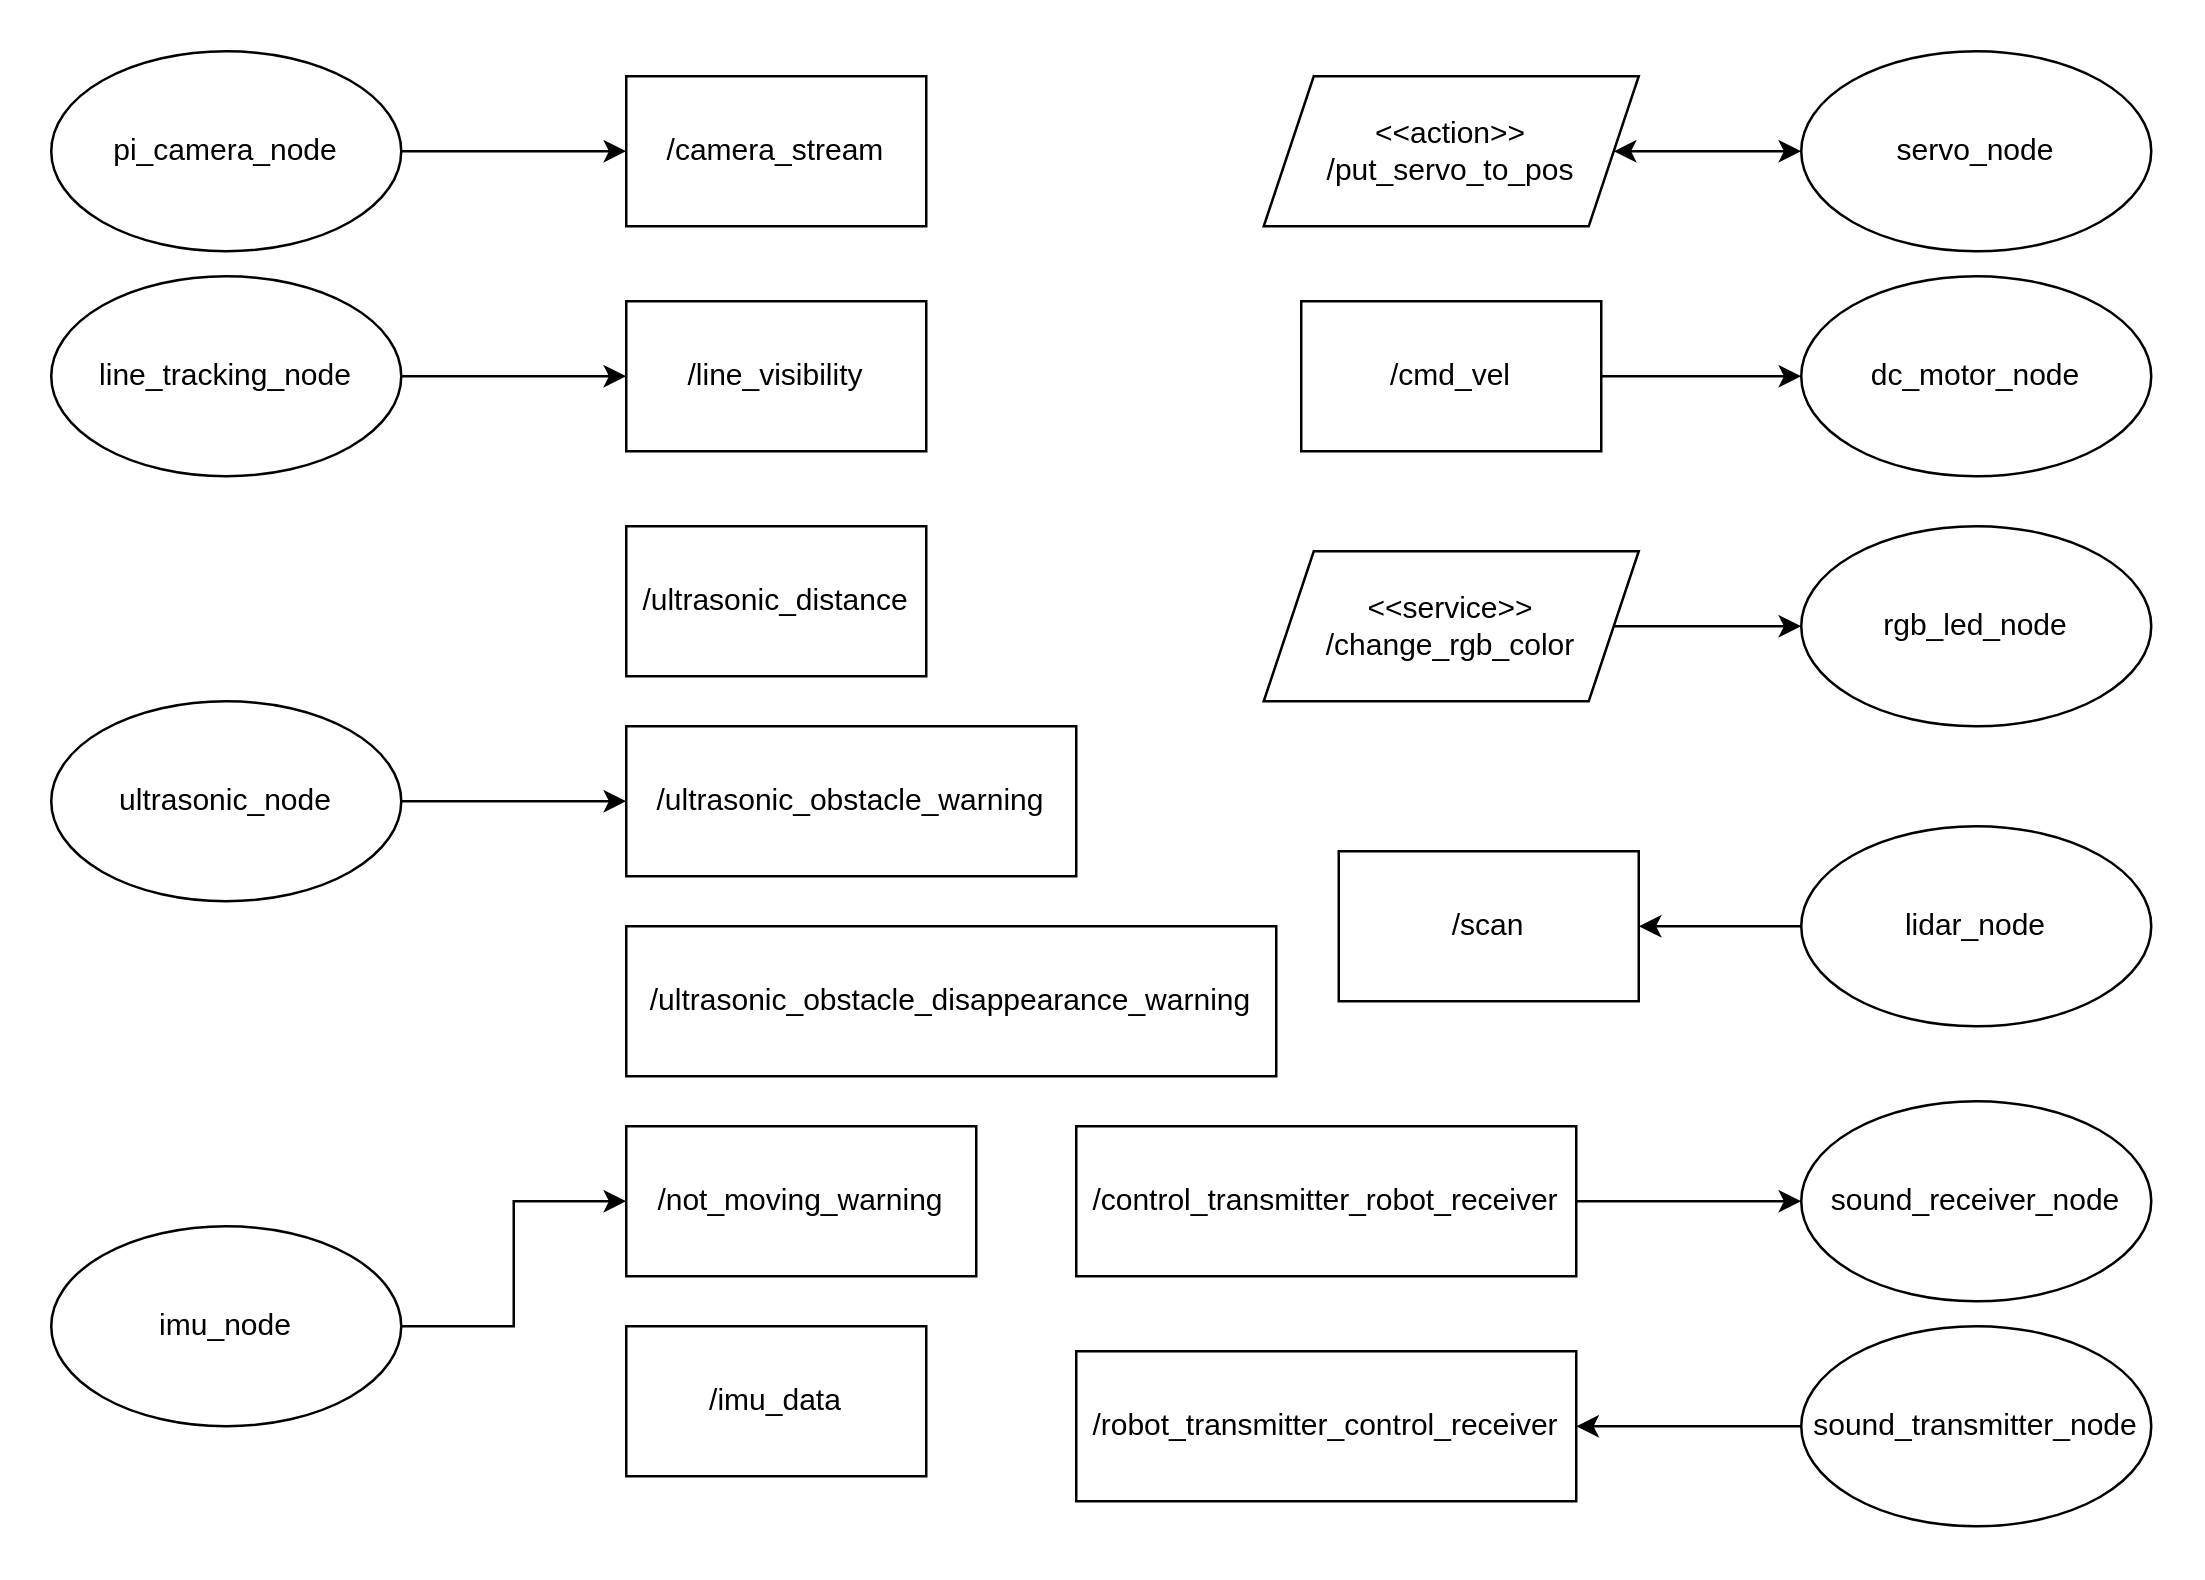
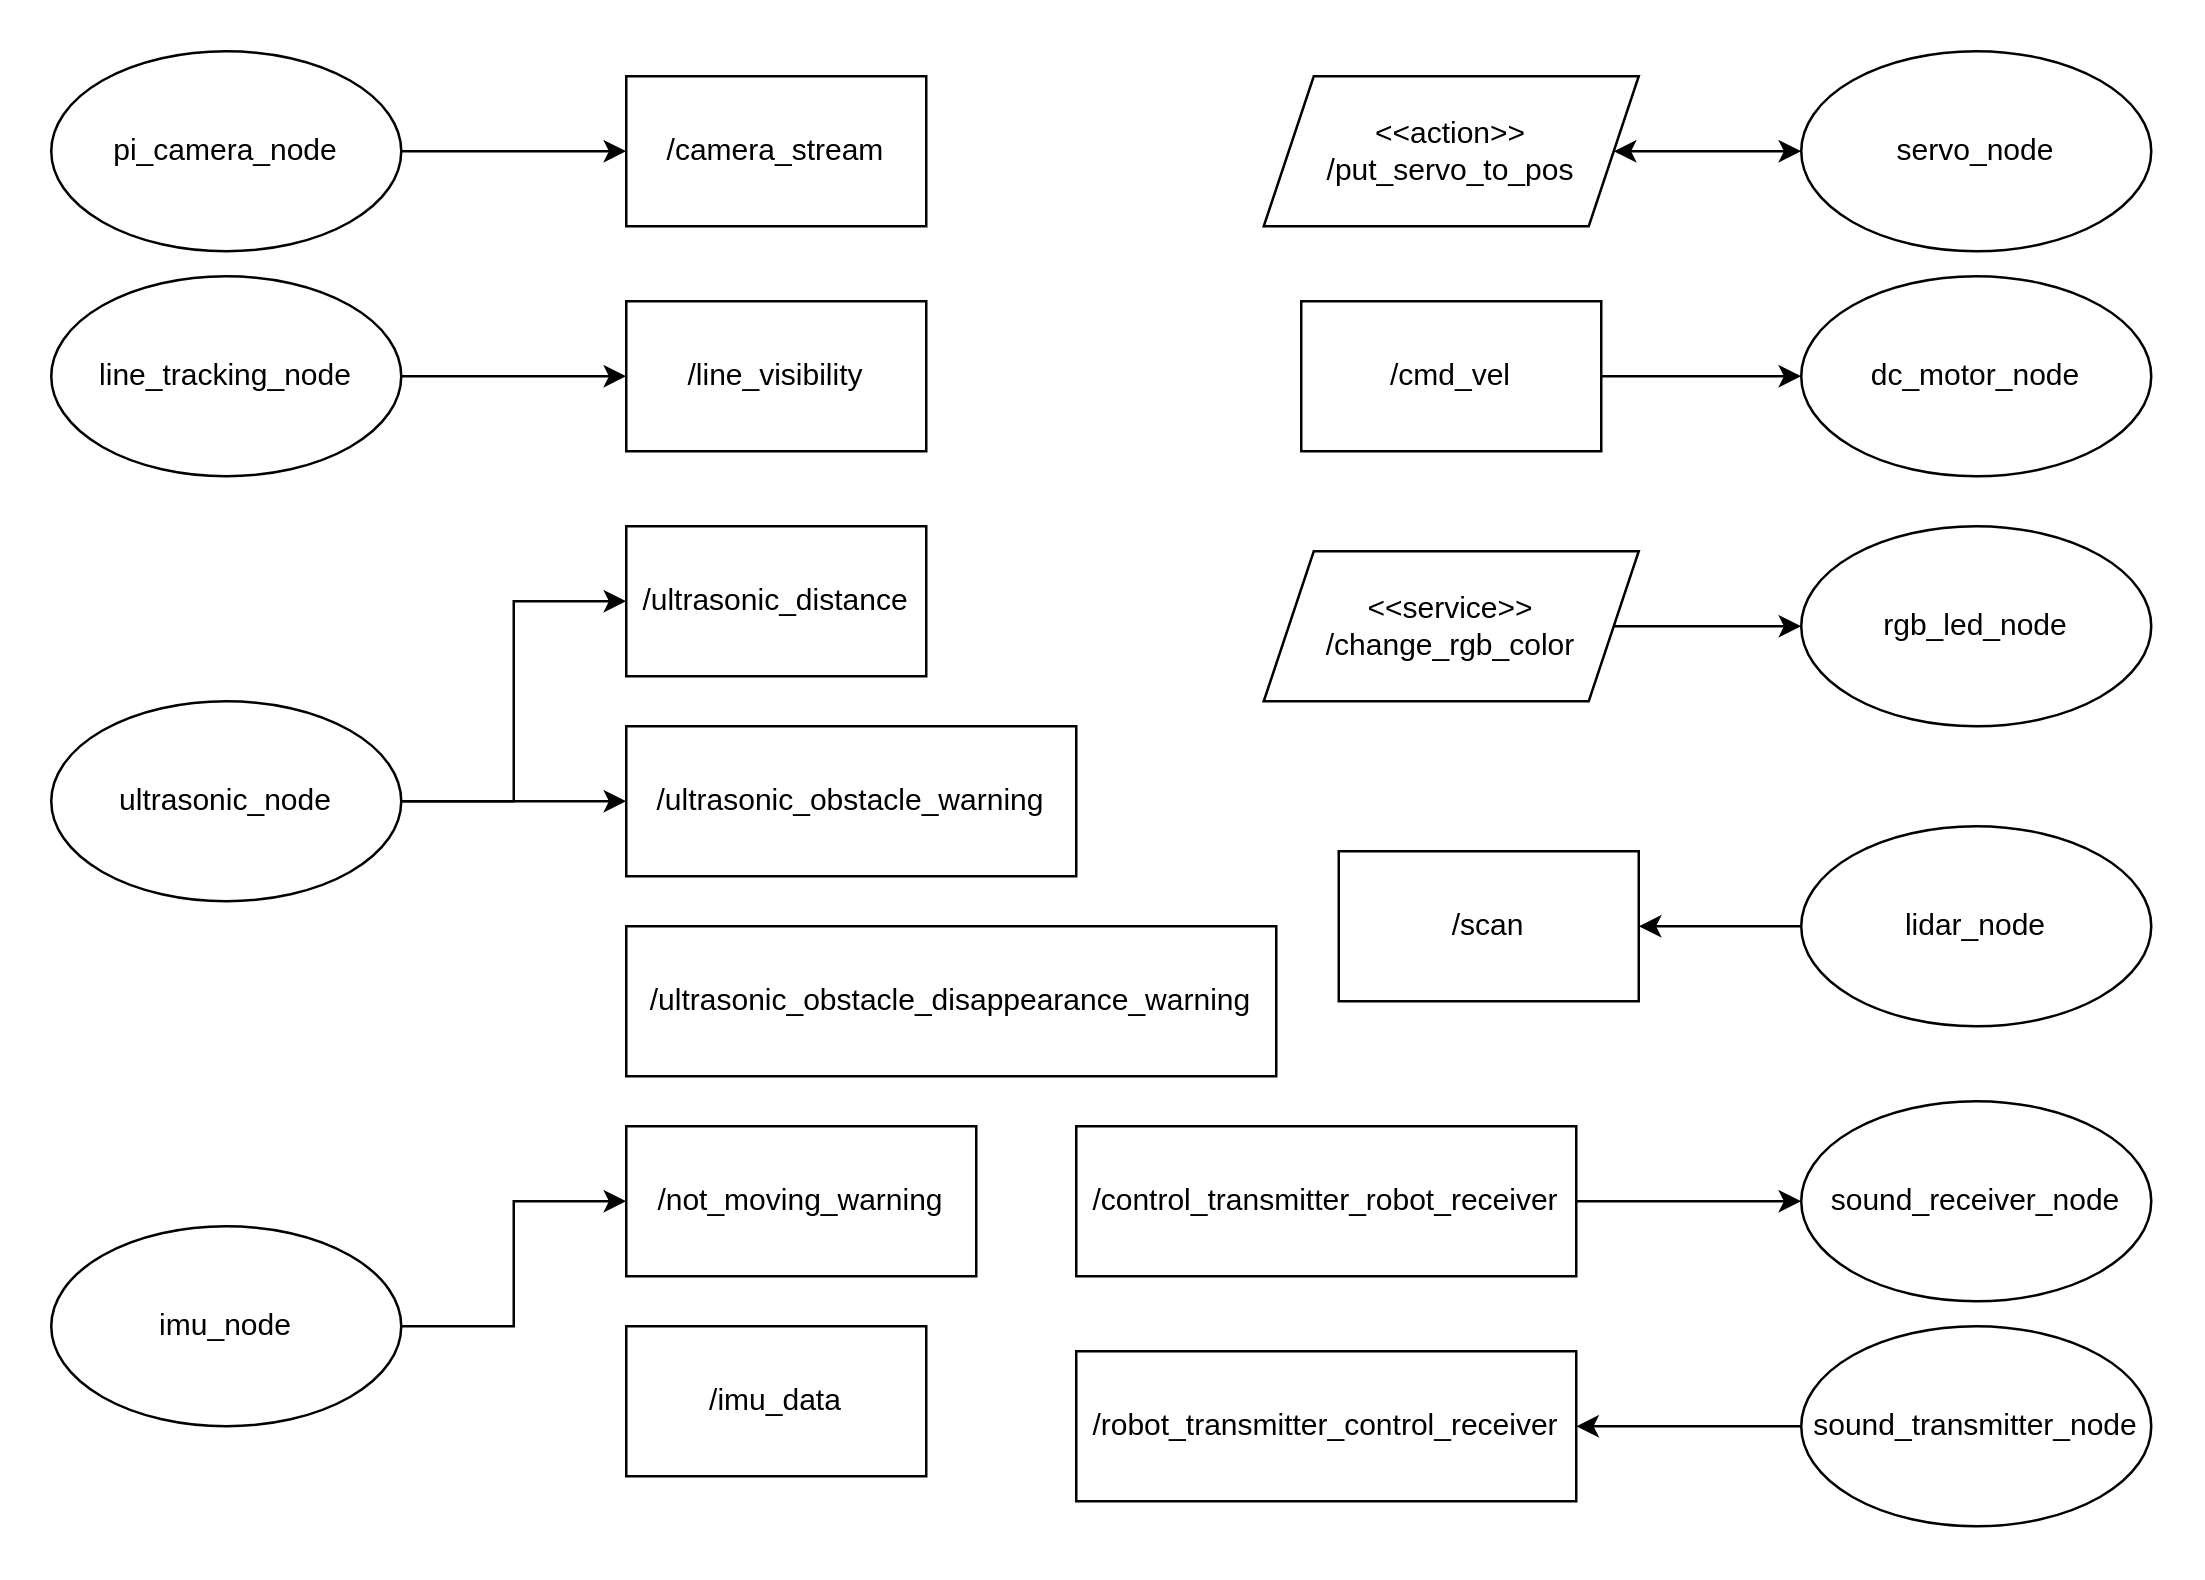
  <mxCell id="0" />
  <mxCell id="1" parent="0" />
  <mxCell id="2" value="&lt;div&gt;rgb_led_node&lt;/div&gt;" style="ellipse;whiteSpace=wrap;html=1;" vertex="1" parent="1"><mxGeometry x="720" y="210" width="140" height="80" as="geometry" /></mxCell>
  <mxCell id="3" value="dc_motor_node" style="ellipse;whiteSpace=wrap;html=1;" vertex="1" parent="1"><mxGeometry x="720" y="110" width="140" height="80" as="geometry" /></mxCell>
  <mxCell id="4" style="edgeStyle=orthogonalEdgeStyle;rounded=0;orthogonalLoop=1;jettySize=auto;html=1;entryX=0;entryY=0.5;entryDx=0;entryDy=0;" edge="1" parent="1" source="5" target="21"><mxGeometry relative="1" as="geometry" /></mxCell>
  <mxCell id="5" value="line_tracking_node" style="ellipse;whiteSpace=wrap;html=1;" vertex="1" parent="1"><mxGeometry x="20" y="110" width="140" height="80" as="geometry" /></mxCell>
  <mxCell id="6" value="servo_node" style="ellipse;whiteSpace=wrap;html=1;" vertex="1" parent="1"><mxGeometry x="720" y="20" width="140" height="80" as="geometry" /></mxCell>
+ <mxCell id="7" style="edgeStyle=orthogonalEdgeStyle;rounded=0;orthogonalLoop=1;jettySize=auto;html=1;entryX=0;entryY=0.5;entryDx=0;entryDy=0;" edge="1" parent="1" source="9" target="20"><mxGeometry relative="1" as="geometry" /></mxCell>
  <mxCell id="8" style="edgeStyle=orthogonalEdgeStyle;rounded=0;orthogonalLoop=1;jettySize=auto;html=1;entryX=0;entryY=0.5;entryDx=0;entryDy=0;" edge="1" parent="1" source="9" target="22"><mxGeometry relative="1" as="geometry" /></mxCell>
  <mxCell id="9" value="ultrasonic_node" style="ellipse;whiteSpace=wrap;html=1;" vertex="1" parent="1"><mxGeometry x="20" y="280" width="140" height="80" as="geometry" /></mxCell>
  <mxCell id="10" style="edgeStyle=orthogonalEdgeStyle;rounded=0;orthogonalLoop=1;jettySize=auto;html=1;entryX=1;entryY=0.5;entryDx=0;entryDy=0;" edge="1" parent="1" source="11" target="29"><mxGeometry relative="1" as="geometry" /></mxCell>
  <mxCell id="11" value="sound_transmitter_node" style="ellipse;whiteSpace=wrap;html=1;" vertex="1" parent="1"><mxGeometry x="720" y="530" width="140" height="80" as="geometry" /></mxCell>
  <mxCell id="12" style="edgeStyle=orthogonalEdgeStyle;rounded=0;orthogonalLoop=1;jettySize=auto;html=1;entryX=0;entryY=0.5;entryDx=0;entryDy=0;" edge="1" parent="1" source="13" target="19"><mxGeometry relative="1" as="geometry" /></mxCell>
  <mxCell id="13" value="pi_camera_node" style="ellipse;whiteSpace=wrap;html=1;" vertex="1" parent="1"><mxGeometry x="20" y="20" width="140" height="80" as="geometry" /></mxCell>
  <mxCell id="14" style="edgeStyle=orthogonalEdgeStyle;rounded=0;orthogonalLoop=1;jettySize=auto;html=1;entryX=0;entryY=0.5;entryDx=0;entryDy=0;" edge="1" parent="1" source="15" target="25"><mxGeometry relative="1" as="geometry" /></mxCell>
  <mxCell id="15" value="imu_node" style="ellipse;whiteSpace=wrap;html=1;" vertex="1" parent="1"><mxGeometry x="20" y="490" width="140" height="80" as="geometry" /></mxCell>
  <mxCell id="16" value="sound_receiver_node" style="ellipse;whiteSpace=wrap;html=1;" vertex="1" parent="1"><mxGeometry x="720" y="440" width="140" height="80" as="geometry" /></mxCell>
  <mxCell id="17" style="edgeStyle=orthogonalEdgeStyle;rounded=0;orthogonalLoop=1;jettySize=auto;html=1;" edge="1" parent="1" source="18" target="26"><mxGeometry relative="1" as="geometry" /></mxCell>
  <mxCell id="18" value="lidar_node" style="ellipse;whiteSpace=wrap;html=1;" vertex="1" parent="1"><mxGeometry x="720" y="330" width="140" height="80" as="geometry" /></mxCell>
  <mxCell id="19" value="/camera_stream" style="rounded=0;whiteSpace=wrap;html=1;" vertex="1" parent="1"><mxGeometry x="250" y="30" width="120" height="60" as="geometry" /></mxCell>
  <mxCell id="20" value="/ultrasonic_distance" style="rounded=0;whiteSpace=wrap;html=1;" vertex="1" parent="1"><mxGeometry x="250" y="210" width="120" height="60" as="geometry" /></mxCell>
  <mxCell id="21" value="/line_visibility" style="rounded=0;whiteSpace=wrap;html=1;" vertex="1" parent="1"><mxGeometry x="250" y="120" width="120" height="60" as="geometry" /></mxCell>
  <mxCell id="22" value="/ultrasonic_obstacle_warning" style="rounded=0;whiteSpace=wrap;html=1;" vertex="1" parent="1"><mxGeometry x="250" y="290" width="180" height="60" as="geometry" /></mxCell>
  <mxCell id="23" value="/ultrasonic_obstacle_disappearance_warning" style="rounded=0;whiteSpace=wrap;html=1;" vertex="1" parent="1"><mxGeometry x="250" y="370" width="260" height="60" as="geometry" /></mxCell>
  <mxCell id="24" value="/imu_data" style="rounded=0;whiteSpace=wrap;html=1;" vertex="1" parent="1"><mxGeometry x="250" y="530" width="120" height="60" as="geometry" /></mxCell>
  <mxCell id="25" value="/not_moving_warning" style="rounded=0;whiteSpace=wrap;html=1;" vertex="1" parent="1"><mxGeometry x="250" y="450" width="140" height="60" as="geometry" /></mxCell>
  <mxCell id="26" value="/scan" style="rounded=0;whiteSpace=wrap;html=1;" vertex="1" parent="1"><mxGeometry x="535" y="340" width="120" height="60" as="geometry" /></mxCell>
  <mxCell id="27" style="edgeStyle=orthogonalEdgeStyle;rounded=0;orthogonalLoop=1;jettySize=auto;html=1;entryX=0;entryY=0.5;entryDx=0;entryDy=0;" edge="1" parent="1" source="28" target="16"><mxGeometry relative="1" as="geometry" /></mxCell>
  <mxCell id="28" value="/control_transmitter_robot_receiver" style="rounded=0;whiteSpace=wrap;html=1;" vertex="1" parent="1"><mxGeometry x="430" y="450" width="200" height="60" as="geometry" /></mxCell>
  <mxCell id="29" value="/&lt;span style=&quot;background-color: initial;&quot;&gt;robot_transmitter_control_receiver&lt;/span&gt;" style="rounded=0;whiteSpace=wrap;html=1;" vertex="1" parent="1"><mxGeometry x="430" y="540" width="200" height="60" as="geometry" /></mxCell>
  <mxCell id="30" style="edgeStyle=orthogonalEdgeStyle;rounded=0;orthogonalLoop=1;jettySize=auto;html=1;entryX=0;entryY=0.5;entryDx=0;entryDy=0;" edge="1" parent="1" source="31" target="3"><mxGeometry relative="1" as="geometry" /></mxCell>
  <mxCell id="31" value="/cmd_vel" style="rounded=0;whiteSpace=wrap;html=1;" vertex="1" parent="1"><mxGeometry x="520" y="120" width="120" height="60" as="geometry" /></mxCell>
  <mxCell id="32" style="edgeStyle=orthogonalEdgeStyle;rounded=0;orthogonalLoop=1;jettySize=auto;html=1;entryX=0;entryY=0.5;entryDx=0;entryDy=0;startArrow=classic;startFill=1;" edge="1" parent="1" source="33" target="6"><mxGeometry relative="1" as="geometry" /></mxCell>
  <mxCell id="33" value="&lt;div&gt;&amp;lt;&amp;lt;action&amp;gt;&amp;gt;&lt;/div&gt;/put_servo_to_pos" style="shape=parallelogram;perimeter=parallelogramPerimeter;whiteSpace=wrap;html=1;fixedSize=1;" vertex="1" parent="1"><mxGeometry x="505" y="30" width="150" height="60" as="geometry" /></mxCell>
  <mxCell id="34" value="" style="edgeStyle=orthogonalEdgeStyle;rounded=0;orthogonalLoop=1;jettySize=auto;html=1;" edge="1" parent="1" source="35" target="2"><mxGeometry relative="1" as="geometry" /></mxCell>
  <mxCell id="35" value="&lt;div&gt;&amp;lt;&amp;lt;service&amp;gt;&amp;gt;&lt;/div&gt;&lt;div&gt;&lt;span style=&quot;background-color: initial;&quot;&gt;/change_rgb_color&lt;/span&gt;&lt;/div&gt;" style="shape=parallelogram;perimeter=parallelogramPerimeter;whiteSpace=wrap;html=1;fixedSize=1;" vertex="1" parent="1"><mxGeometry x="505" y="220" width="150" height="60" as="geometry" /></mxCell>
